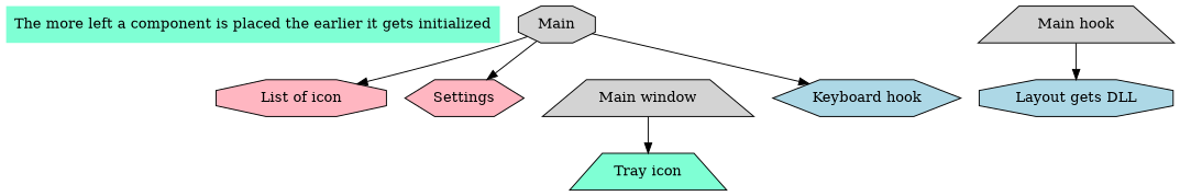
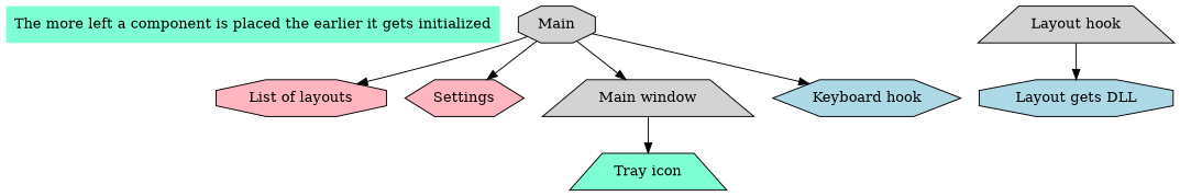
  digraph {
    node [fillcolor=lightgrey shape=octagon style=filled]
    n1 [fillcolor=aquamarine label="The more left a component is placed the earlier it gets initialized" shape=plaintext]
    Main
-   n3 [fillcolor=lightpink label="List of icon"]
+   n3 [fillcolor=lightpink label="List of layouts"]
    Settings [fillcolor=lightpink shape=hexagon]
    n5 [label="Main window" shape=trapezium]
    n6 [fillcolor=lightblue label="Keyboard hook" shape=hexagon]
    n7 [fillcolor=aquamarine label="Tray icon" shape=trapezium]
-   n8 [label="Main hook" shape=trapezium]
+   n8 [label="Layout hook" shape=trapezium]
    n9 [fillcolor=lightblue label="Layout gets DLL"]
    subgraph sub_1 {
      n1
    }
    Main -> n3
    Main -> Settings
+   Main -> n5
    Main -> n6
    n5 -> n7
    n8 -> n9
  }
